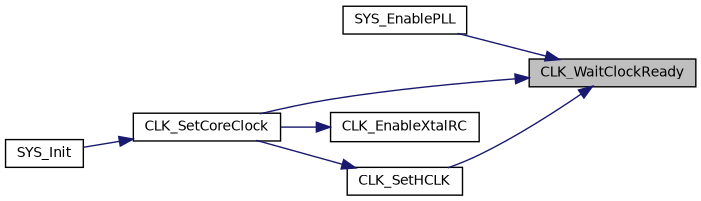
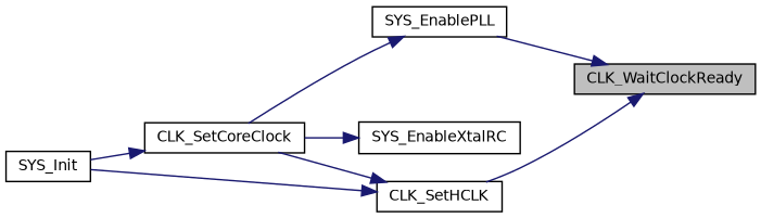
  digraph {
    rankdir=RL
    node [color=black fillcolor=white fontname=Helvetica fontsize=10 shape=record style=filled]
    edge [color=midnightblue dir=back fontname=Helvetica fontsize=10 labelfontname=Helvetica labelfontsize=10 style=solid]
    n1 [fillcolor=grey75 fontcolor=black height=0.2 label=CLK_WaitClockReady width=0.4]
    n2 [height=0.2 label=SYS_EnablePLL width=0.4]
    n3 [height=0.2 label=CLK_SetHCLK width=0.4]
    n4 [height=0.2 label=CLK_SetCoreClock width=0.4]
-   n5 [height=0.2 label=CLK_EnableXtalRC width=0.4]
+   n5 [height=0.2 label=SYS_EnableXtalRC width=0.4]
    n6 [height=0.2 label=SYS_Init width=0.4]
    n1 -> n2
    n1 -> n3
-   n1 -> n4
+   n2 -> n4
    n3 -> n4
+   n3 -> n6
    n4 -> n6
    n5 -> n4
  }
